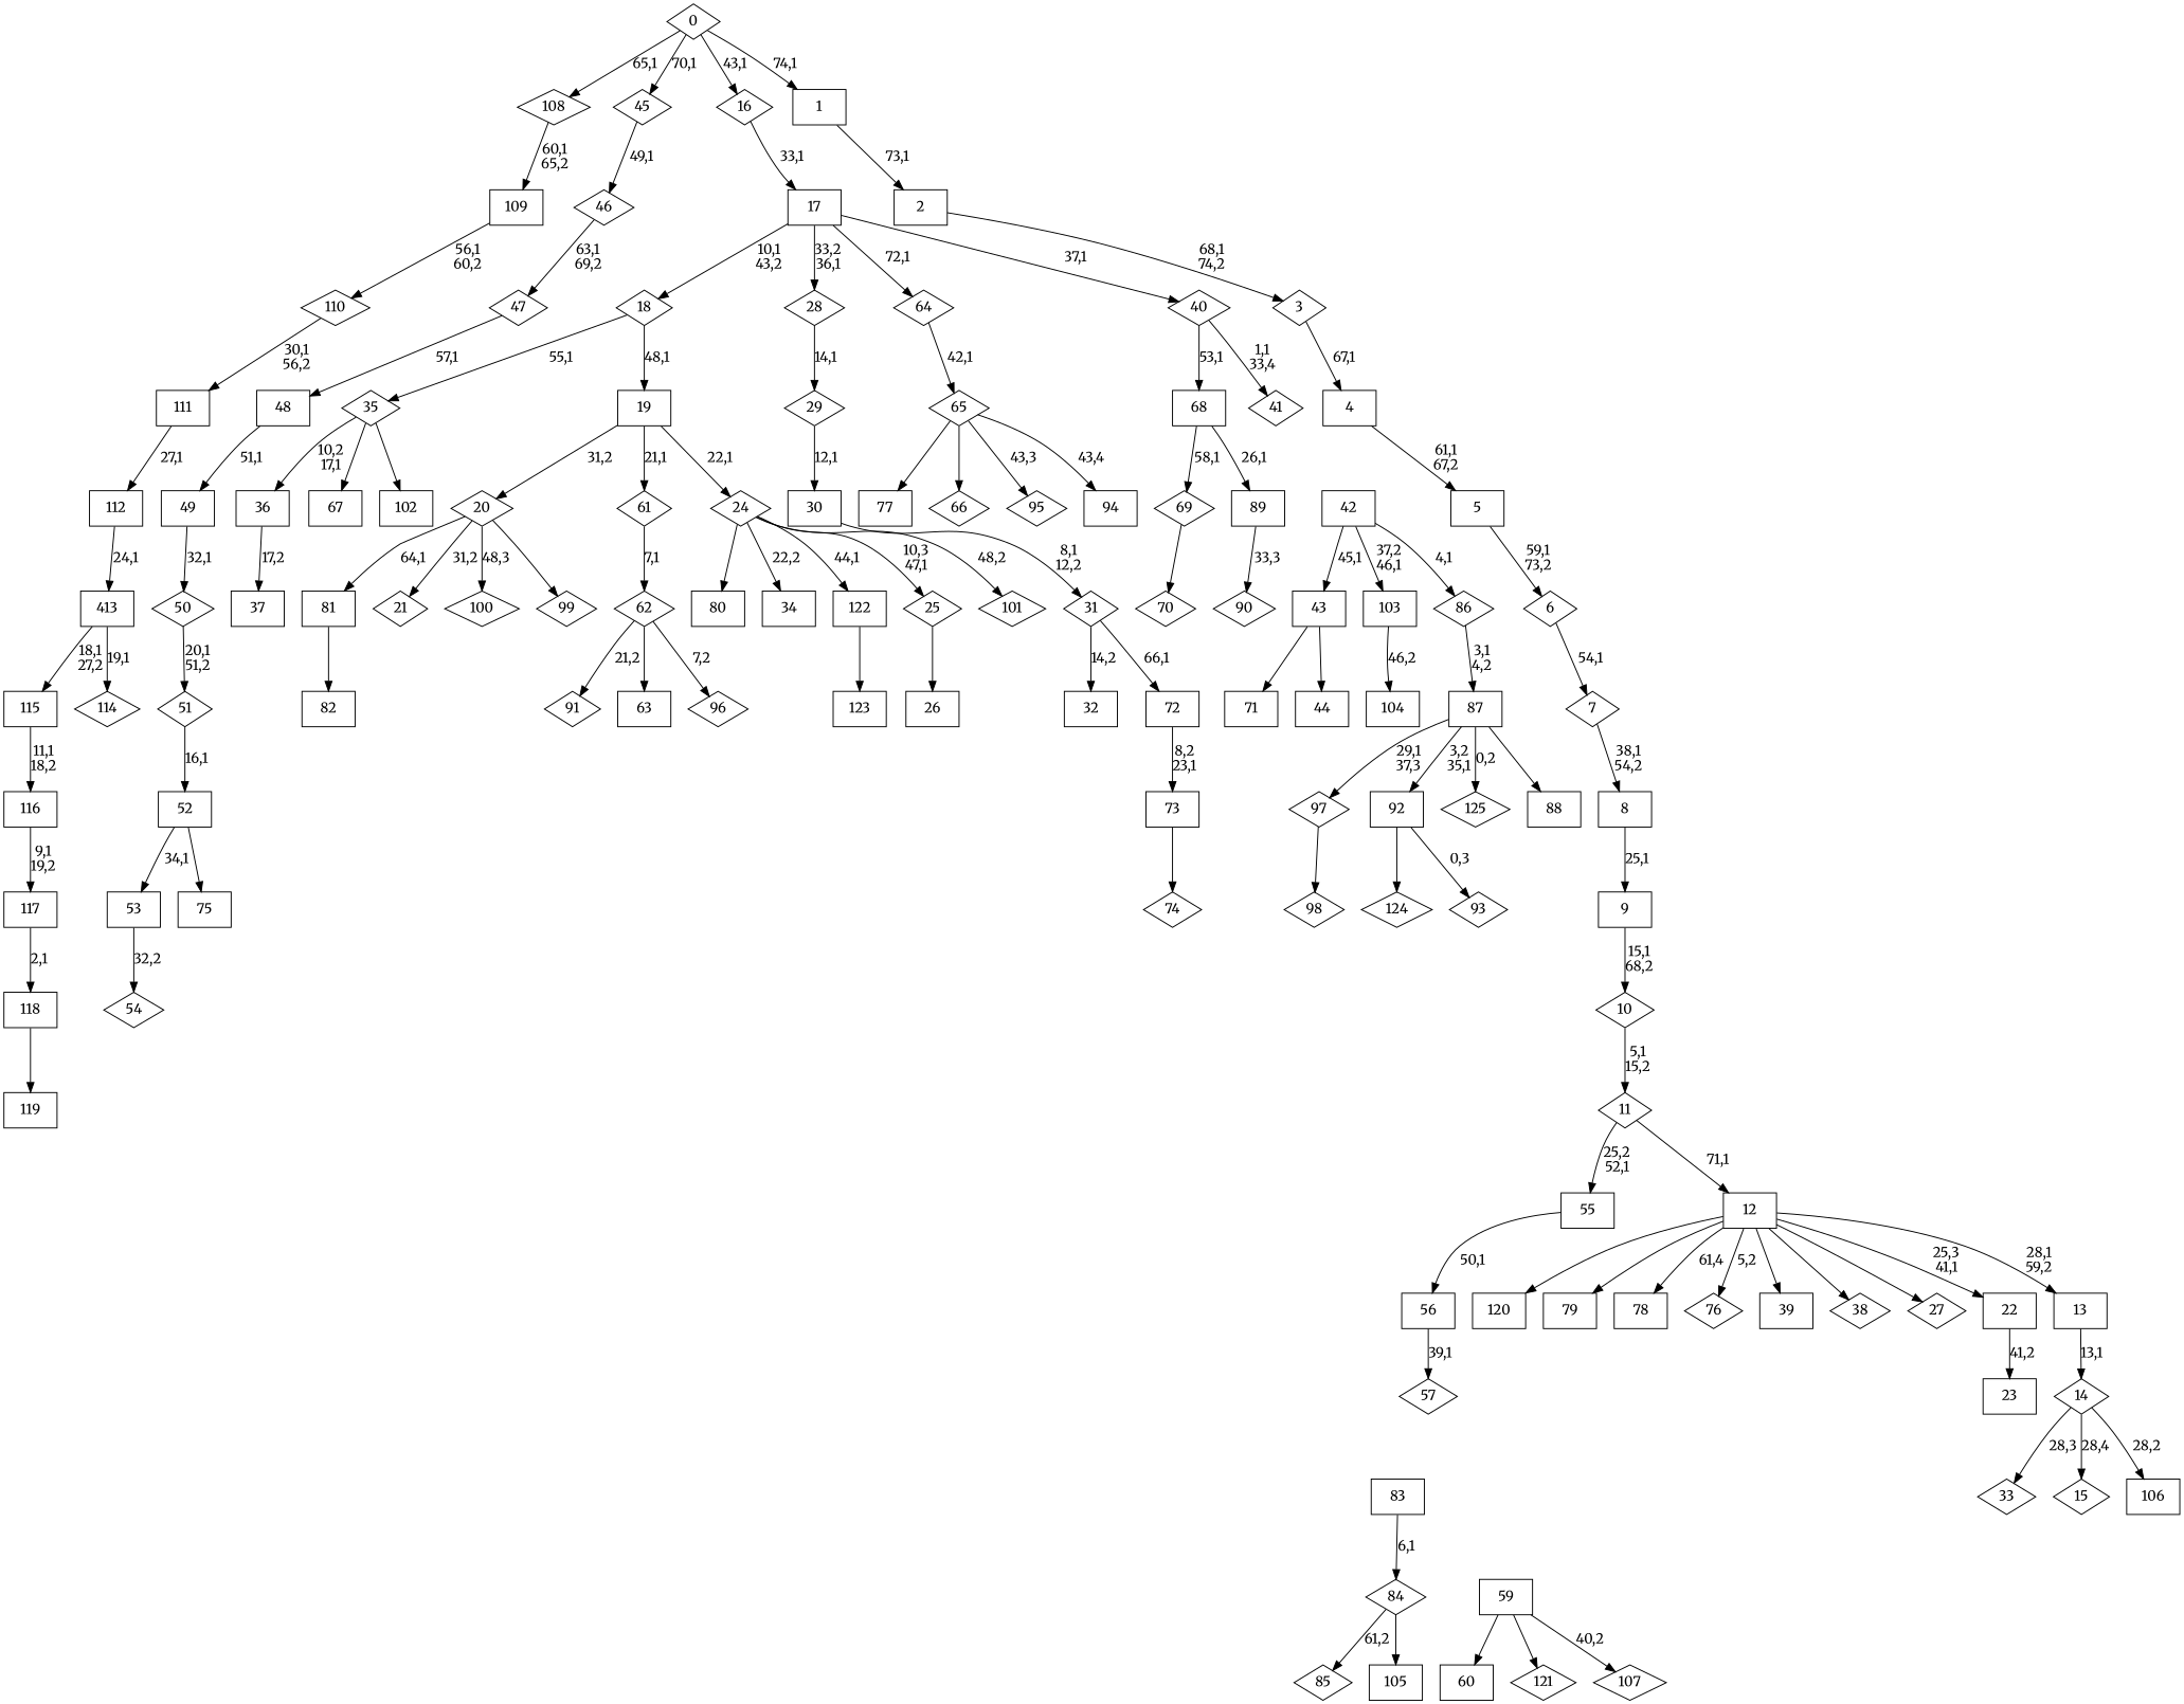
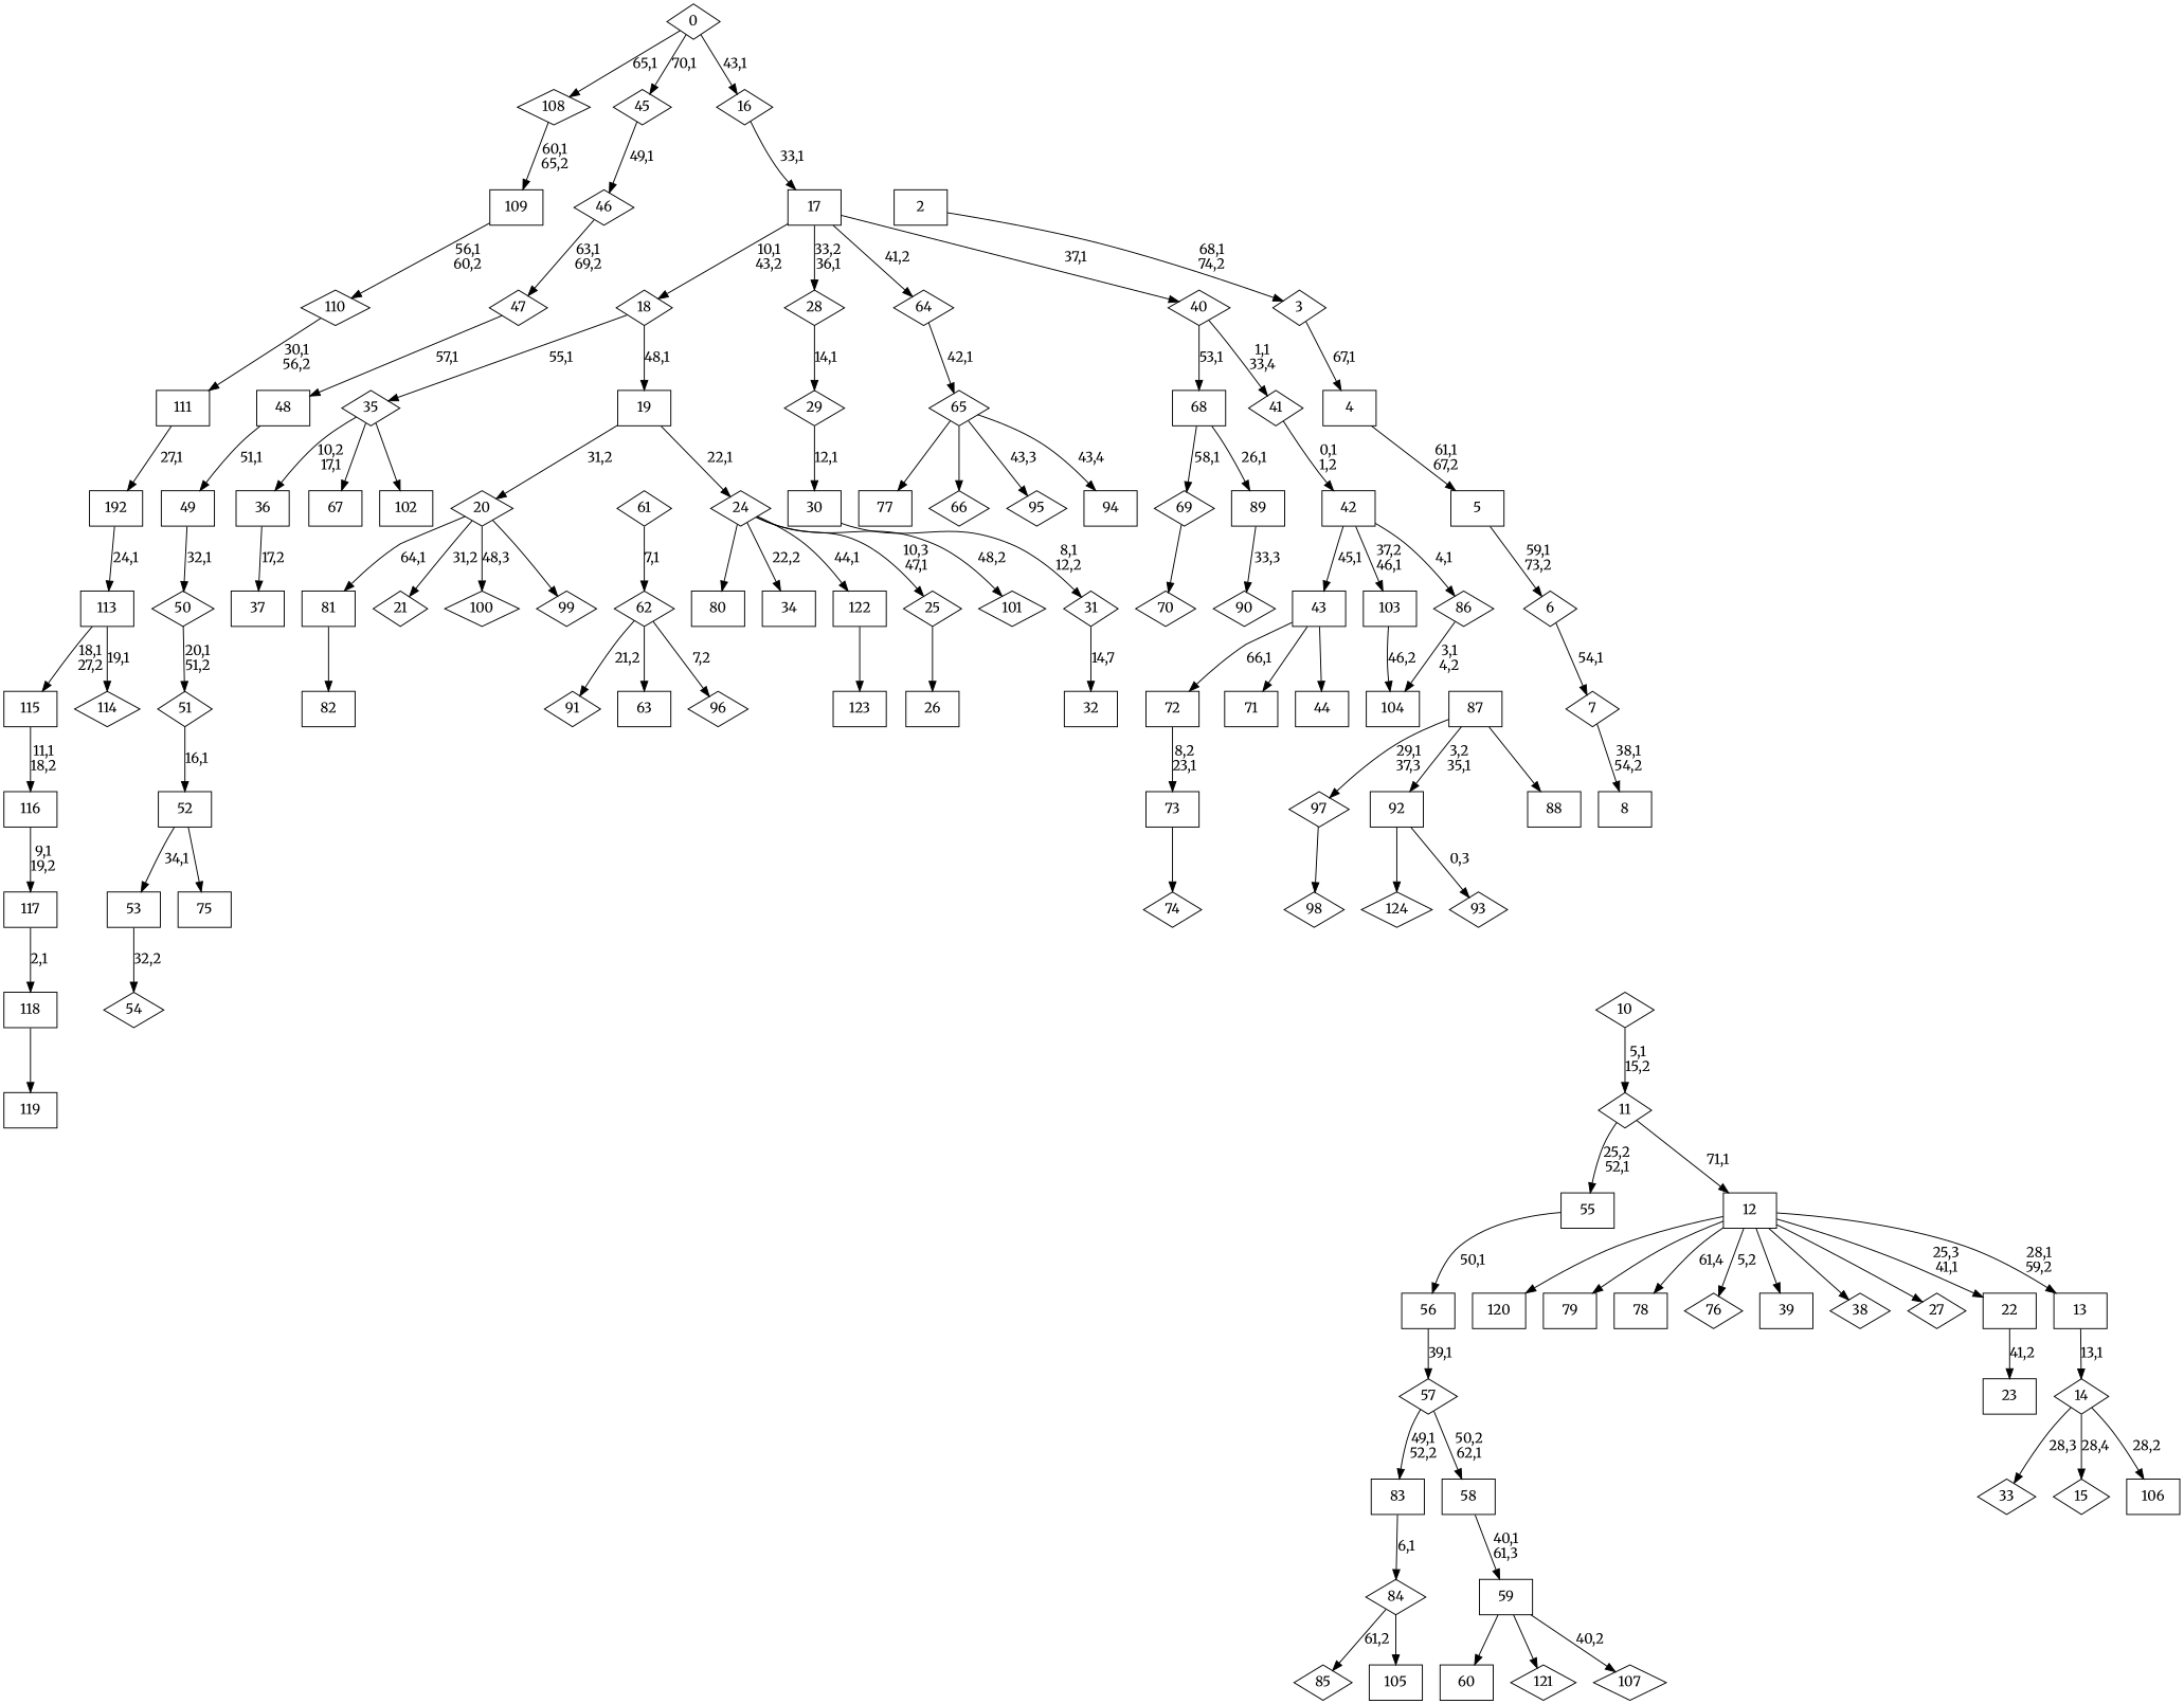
  digraph {
    fontname=Merriweather
    node [fontname=Merriweather shape=box]
    edge [fontname=Merriweather]
    122
    123
    118
    119
    117
    116
    115
    114 [shape=diamond]
-   113 [label=413]
-   112
+   113
+   112 [label=192]
    111
    110 [shape=diamond]
    109
    108 [shape=diamond]
    103
    104
    97 [shape=diamond]
    98 [shape=diamond]
    124 [shape=diamond]
    92
    93 [shape=diamond]
    90 [shape=diamond]
    89
    87
-   125 [shape=diamond]
    88
    86 [shape=diamond]
    84 [shape=diamond]
    105
    85 [shape=diamond]
    83
    81
    82
    74 [shape=diamond]
    73
    72
    69 [shape=diamond]
    70 [shape=diamond]
    68
    65 [shape=diamond]
    95 [shape=diamond]
    94
    77
    66 [shape=diamond]
    64 [shape=diamond]
    62 [shape=diamond]
    96 [shape=diamond]
    91 [shape=diamond]
    63
    61 [shape=diamond]
    121 [shape=diamond]
    59
    107 [shape=diamond]
    60
+   58
    57 [shape=diamond]
    56
    55
    54 [shape=diamond]
    53
    52
    75
    51 [shape=diamond]
    50 [shape=diamond]
    49
    48
    47 [shape=diamond]
    46 [shape=diamond]
    45 [shape=diamond]
    43
    71
    44
    42
    41 [shape=diamond]
    40 [shape=diamond]
    36
    37
    35 [shape=diamond]
    102
    67
    31 [shape=diamond]
    32
    30
    29 [shape=diamond]
    28 [shape=diamond]
    25 [shape=diamond]
    26
    24 [shape=diamond]
    101 [shape=diamond]
    80
    34
    22
    23
    20 [shape=diamond]
    100 [shape=diamond]
    99 [shape=diamond]
    21 [shape=diamond]
    19
    18 [shape=diamond]
    17
    16 [shape=diamond]
    14 [shape=diamond]
    106
    33 [shape=diamond]
    15 [shape=diamond]
    13
    12
    120
    79
    78
    76 [shape=diamond]
    39
    38 [shape=diamond]
    27 [shape=diamond]
    11 [shape=diamond]
    10 [shape=diamond]
-   9
    8
    7 [shape=diamond]
    6 [shape=diamond]
    5
    4
    3 [shape=diamond]
    2
-   1
    0 [shape=diamond]
    122 -> 123
    118 -> 119
    117 -> 118 [label="2,1"]
    116 -> 117 [label="9,1\n19,2"]
    115 -> 116 [label="11,1\n18,2"]
    113 -> 115 [label="18,1\n27,2"]
    113 -> 114 [label="19,1"]
    112 -> 113 [label="24,1"]
    111 -> 112 [label="27,1"]
    110 -> 111 [label="30,1\n56,2"]
    109 -> 110 [label="56,1\n60,2"]
    108 -> 109 [label="60,1\n65,2"]
    103 -> 104 [label="46,2"]
    97 -> 98
    92 -> 124
    92 -> 93 [label="0,3"]
    89 -> 90 [label="33,3"]
    87 -> 97 [label="29,1\n37,3"]
    87 -> 92 [label="3,2\n35,1"]
-   87 -> 125 [label="0,2"]
    87 -> 88
-   86 -> 87 [label="3,1\n4,2"]
+   86 -> 104 [label="3,1\n4,2"]
    84 -> 105
    84 -> 85 [label="61,2"]
    83 -> 84 [label="6,1"]
    81 -> 82
    73 -> 74
    72 -> 73 [label="8,2\n23,1"]
    69 -> 70
    68 -> 89 [label="26,1"]
    68 -> 69 [label="58,1"]
    65 -> 95 [label="43,3"]
    65 -> 94 [label="43,4"]
    65 -> 77
    65 -> 66
    64 -> 65 [label="42,1"]
    62 -> 96 [label="7,2"]
    62 -> 91 [label="21,2"]
    62 -> 63
    61 -> 62 [label="7,1"]
    59 -> 121
    59 -> 107 [label="40,2"]
    59 -> 60
+   58 -> 59 [label="40,1\n61,3"]
+   57 -> 83 [label="49,1\n52,2"]
+   57 -> 58 [label="50,2\n62,1"]
    56 -> 57 [label="39,1"]
    55 -> 56 [label="50,1"]
    53 -> 54 [label="32,2"]
    52 -> 53 [label="34,1"]
    52 -> 75
    51 -> 52 [label="16,1"]
    50 -> 51 [label="20,1\n51,2"]
    49 -> 50 [label="32,1"]
    48 -> 49 [label="51,1"]
    47 -> 48 [label="57,1"]
    46 -> 47 [label="63,1\n69,2"]
    45 -> 46 [label="49,1"]
    43 -> 71
    43 -> 44
    42 -> 103 [label="37,2\n46,1"]
    42 -> 86 [label="4,1"]
    42 -> 43 [label="45,1"]
+   41 -> 42 [label="0,1\n1,2"]
    40 -> 68 [label="53,1"]
    40 -> 41 [label="1,1\n33,4"]
    36 -> 37 [label="17,2"]
    35 -> 36 [label="10,2\n17,1"]
    35 -> 102
    35 -> 67
-   31 -> 72 [label="66,1"]
-   31 -> 32 [label="14,2"]
+   43 -> 72 [label="66,1"]
+   31 -> 32 [label="14,7"]
    30 -> 31 [label="8,1\n12,2"]
    29 -> 30 [label="12,1"]
    28 -> 29 [label="14,1"]
    25 -> 26
    24 -> 122 [label="44,1"]
    24 -> 25 [label="10,3\n47,1"]
    24 -> 101 [label="48,2"]
    24 -> 80
    24 -> 34 [label="22,2"]
    22 -> 23 [label="41,2"]
    20 -> 81 [label="64,1"]
    20 -> 100 [label="48,3"]
    20 -> 99
    20 -> 21 [label="31,2"]
-   19 -> 61 [label="21,1"]
    19 -> 24 [label="22,1"]
    19 -> 20 [label="31,2"]
    18 -> 35 [label="55,1"]
    18 -> 19 [label="48,1"]
-   17 -> 64 [label="72,1"]
+   17 -> 64 [label="41,2"]
    17 -> 40 [label="37,1"]
    17 -> 28 [label="33,2\n36,1"]
    17 -> 18 [label="10,1\n43,2"]
    16 -> 17 [label="33,1"]
    14 -> 106 [label="28,2"]
    14 -> 33 [label="28,3"]
    14 -> 15 [label="28,4"]
    13 -> 14 [label="13,1"]
    12 -> 22 [label="25,3\n41,1"]
    12 -> 13 [label="28,1\n59,2"]
    12 -> 120
    12 -> 79
    12 -> 78 [label="61,4"]
    12 -> 76 [label="5,2"]
    12 -> 39
    12 -> 38
    12 -> 27
    11 -> 55 [label="25,2\n52,1"]
    11 -> 12 [label="71,1"]
    10 -> 11 [label="5,1\n15,2"]
-   9 -> 10 [label="15,1\n68,2"]
-   8 -> 9 [label="25,1"]
    7 -> 8 [label="38,1\n54,2"]
    6 -> 7 [label="54,1"]
    5 -> 6 [label="59,1\n73,2"]
    4 -> 5 [label="61,1\n67,2"]
    3 -> 4 [label="67,1"]
    2 -> 3 [label="68,1\n74,2"]
-   1 -> 2 [label="73,1"]
    0 -> 108 [label="65,1"]
    0 -> 45 [label="70,1"]
    0 -> 16 [label="43,1"]
-   0 -> 1 [label="74,1"]
  }
